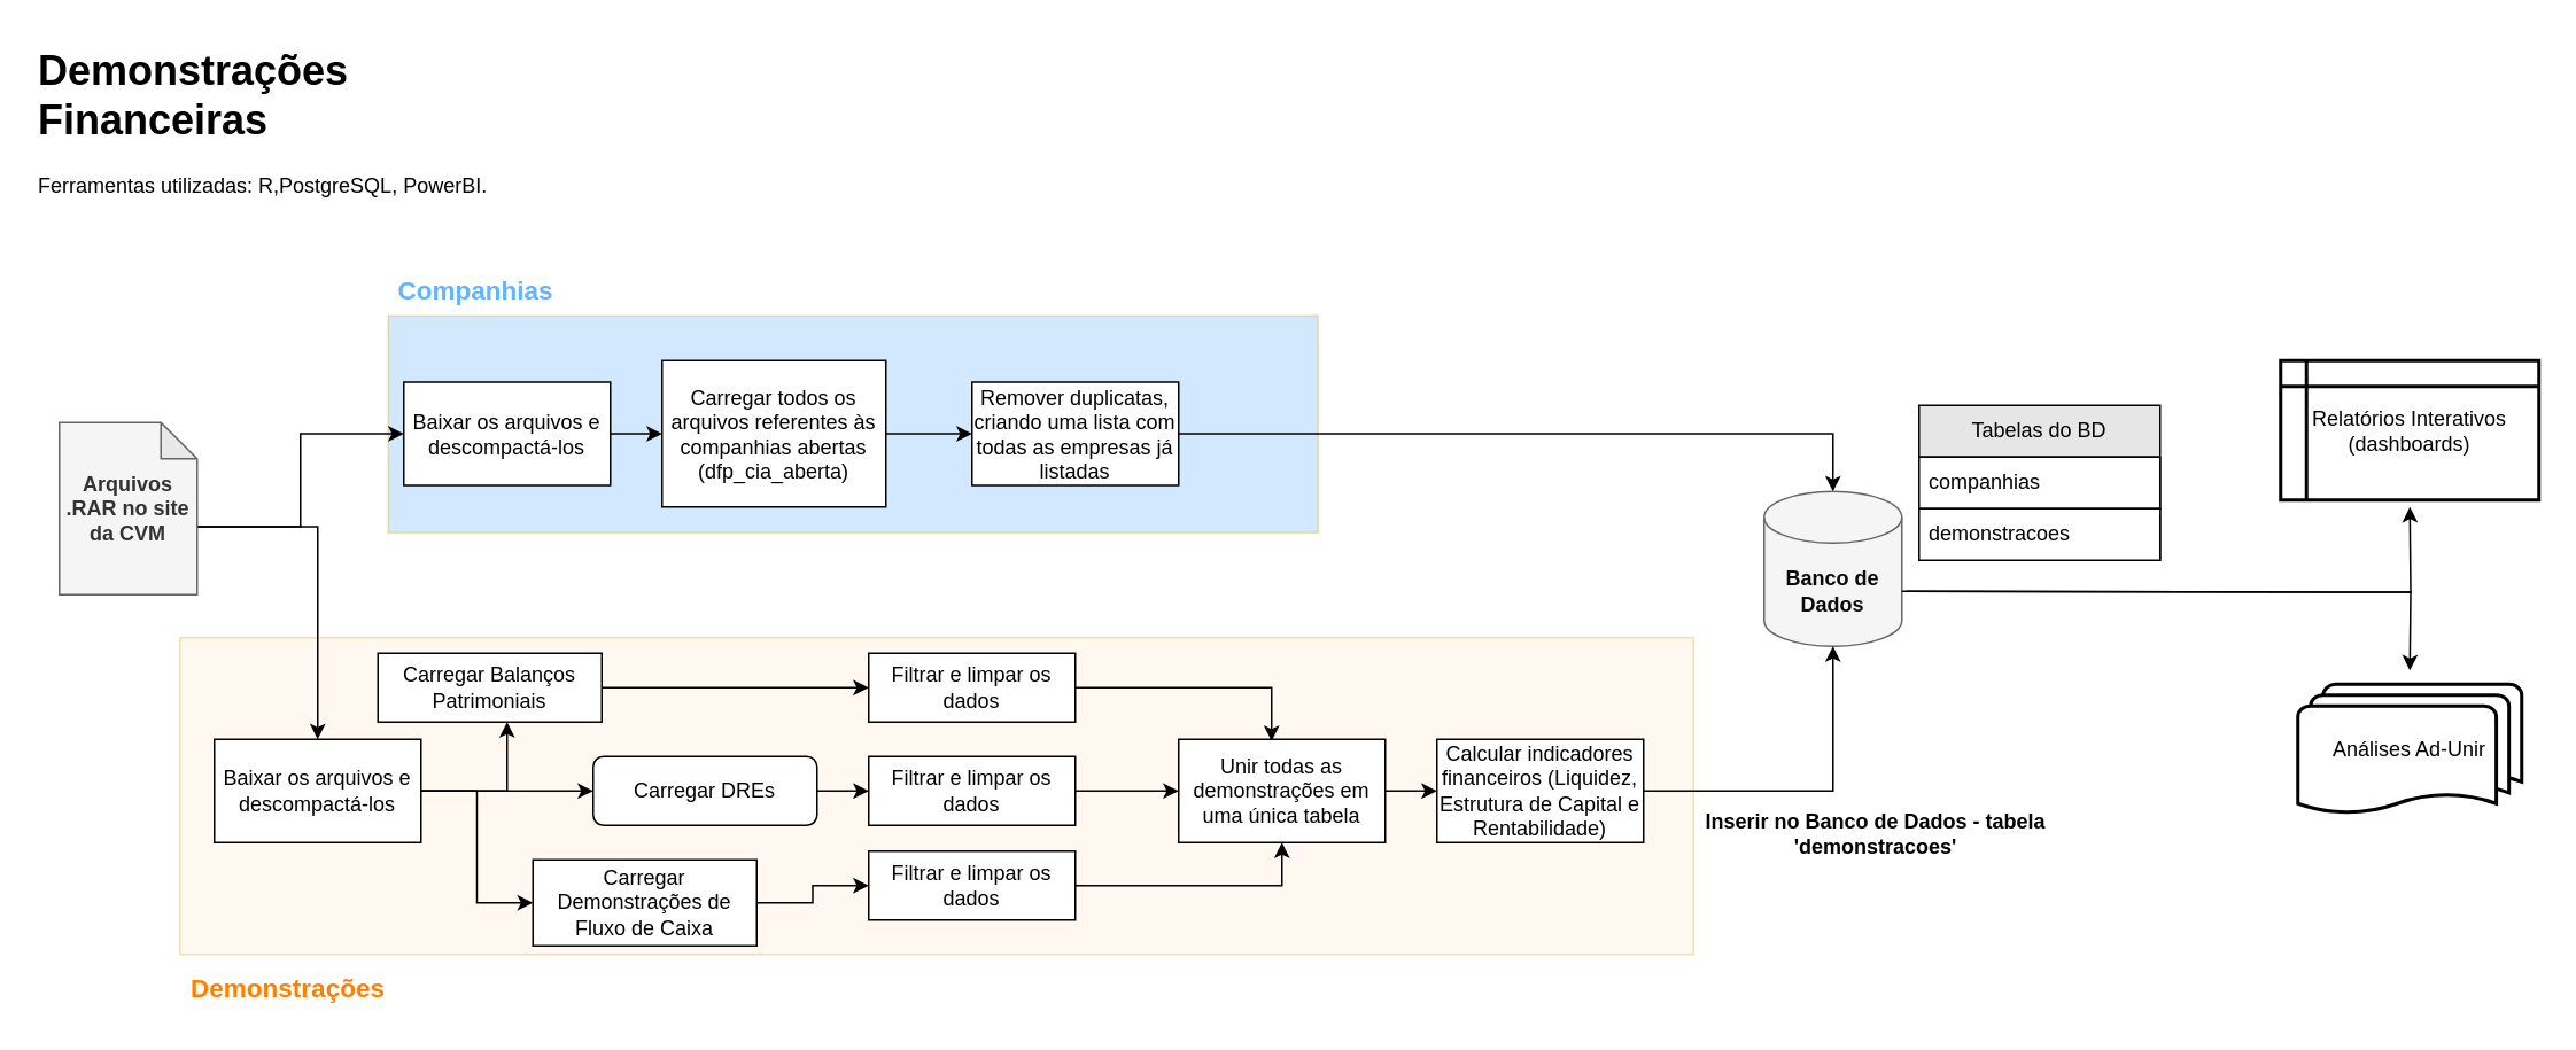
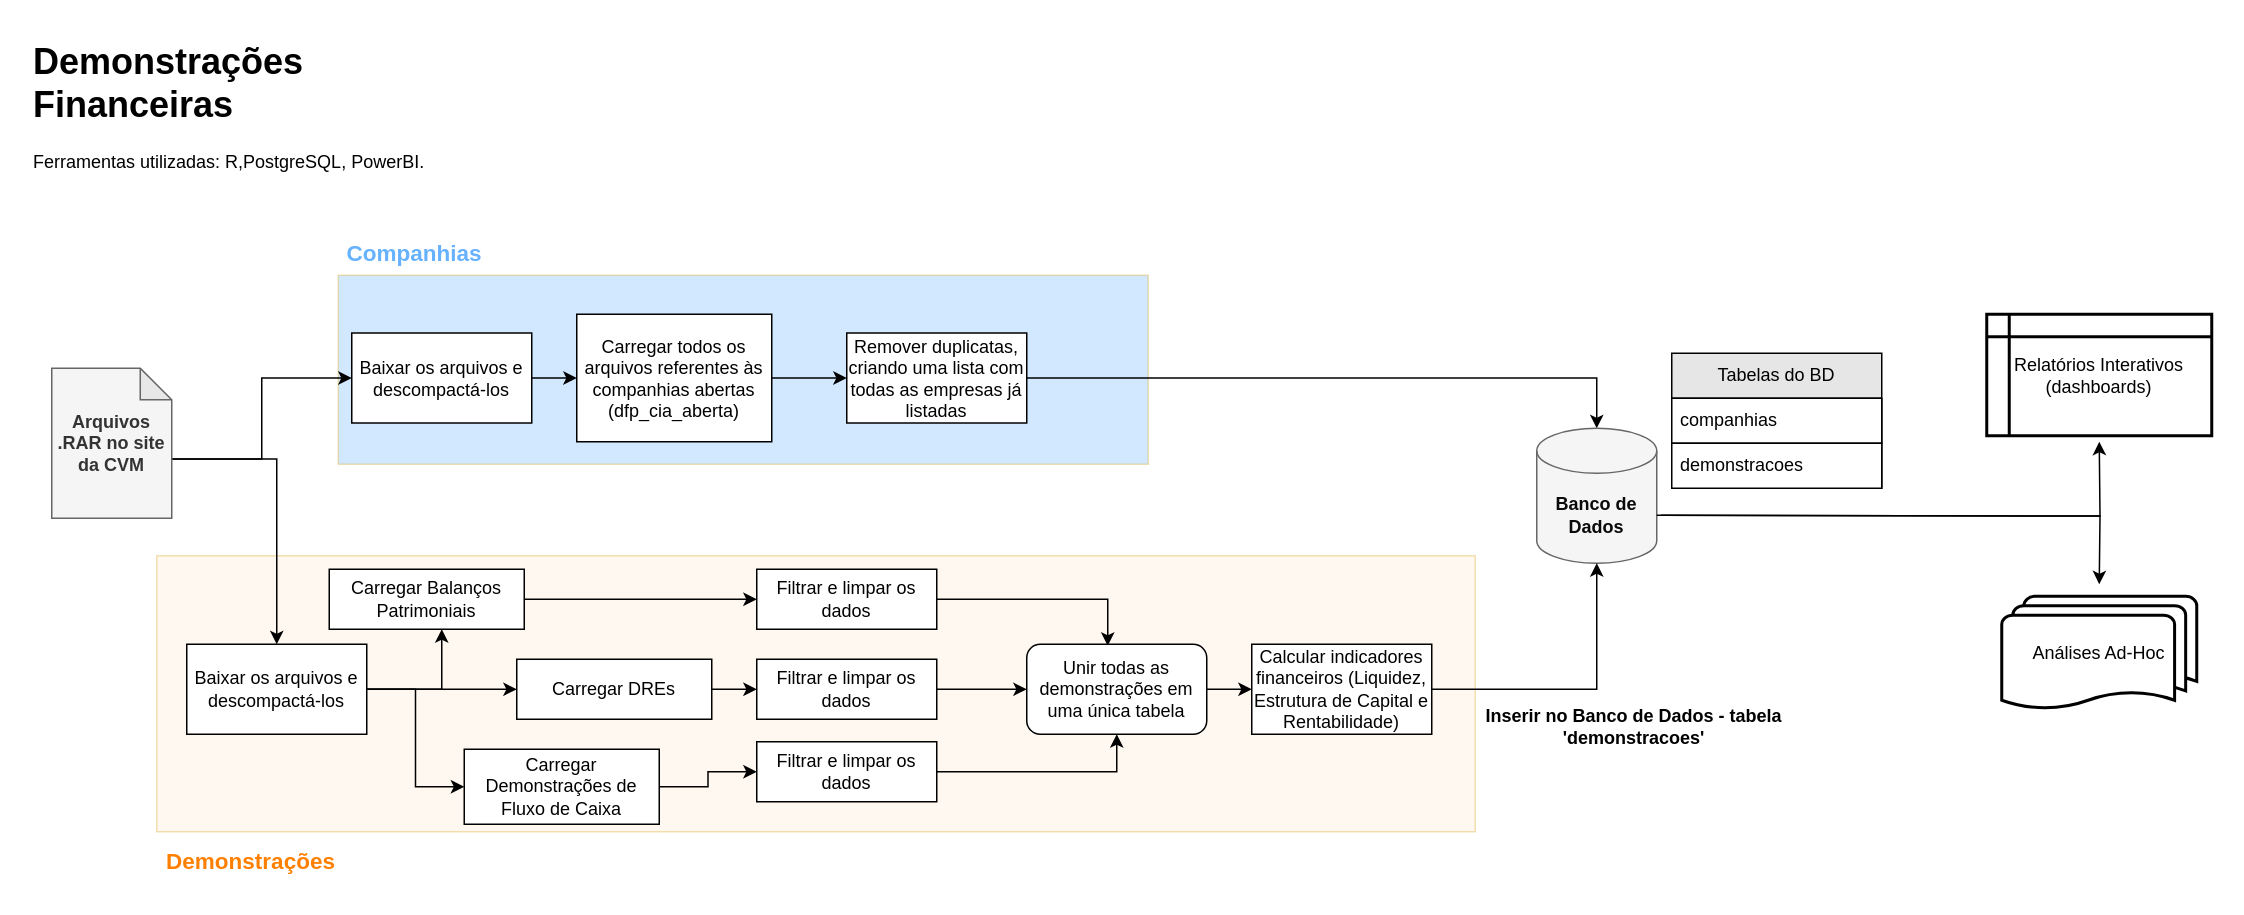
  <mxCell id="0" />
  <mxCell id="1" parent="0" />
  <mxCell id="2" value="" style="rounded=0;whiteSpace=wrap;html=1;fillColor=#66B2FF;strokeColor=#d79b00;fillStyle=solid;opacity=30;" parent="1" vertex="1"><mxGeometry x="225" y="183" width="540" height="126" as="geometry" /></mxCell>
  <mxCell id="3" value="" style="rounded=0;whiteSpace=wrap;html=1;fillColor=#ffe6cc;strokeColor=#d79b00;fillStyle=solid;opacity=30;" parent="1" vertex="1"><mxGeometry x="104" y="370" width="879" height="184" as="geometry" /></mxCell>
  <mxCell id="4" style="edgeStyle=orthogonalEdgeStyle;rounded=0;orthogonalLoop=1;jettySize=auto;html=1;exitX=0;exitY=0;exitDx=80;exitDy=60.5;exitPerimeter=0;entryX=0;entryY=0.5;entryDx=0;entryDy=0;curved=0;" parent="1" source="6" target="8" edge="1"><mxGeometry relative="1" as="geometry" /></mxCell>
  <mxCell id="5" style="edgeStyle=orthogonalEdgeStyle;orthogonalLoop=1;jettySize=auto;html=1;exitX=0;exitY=0;exitDx=80;exitDy=60.5;exitPerimeter=0;entryX=0.5;entryY=0;entryDx=0;entryDy=0;rounded=0;curved=0;" parent="1" source="6" target="19" edge="1"><mxGeometry relative="1" as="geometry" /></mxCell>
  <mxCell id="6" value="&lt;b&gt;Arquivos .RAR no site da CVM&lt;/b&gt;" style="shape=note;whiteSpace=wrap;html=1;backgroundOutline=1;darkOpacity=0.05;size=21;rounded=0;fillColor=#f5f5f5;strokeColor=#666666;fontColor=#333333;" parent="1" vertex="1"><mxGeometry x="34" y="245" width="80" height="100" as="geometry" /></mxCell>
  <mxCell id="7" style="edgeStyle=orthogonalEdgeStyle;rounded=0;orthogonalLoop=1;jettySize=auto;html=1;exitX=1;exitY=0.5;exitDx=0;exitDy=0;" parent="1" source="8" target="10" edge="1"><mxGeometry relative="1" as="geometry"><mxPoint x="374" y="264" as="targetPoint" /></mxGeometry></mxCell>
  <mxCell id="8" value="Baixar os arquivos e descompactá-los" style="rounded=0;whiteSpace=wrap;html=1;" parent="1" vertex="1"><mxGeometry x="234" y="221.5" width="120" height="60" as="geometry" /></mxCell>
  <mxCell id="9" style="edgeStyle=orthogonalEdgeStyle;rounded=0;orthogonalLoop=1;jettySize=auto;html=1;exitX=1;exitY=0.5;exitDx=0;exitDy=0;entryX=0;entryY=0.5;entryDx=0;entryDy=0;" parent="1" source="10" target="13" edge="1"><mxGeometry relative="1" as="geometry"><mxPoint x="554" y="264" as="targetPoint" /></mxGeometry></mxCell>
  <mxCell id="10" value="Carregar todos os arquivos referentes às companhias abertas (dfp_cia_aberta)" style="rounded=0;whiteSpace=wrap;html=1;" parent="1" vertex="1"><mxGeometry x="384" y="209" width="130" height="85" as="geometry" /></mxCell>
  <mxCell id="11" style="edgeStyle=orthogonalEdgeStyle;rounded=0;orthogonalLoop=1;jettySize=auto;html=1;exitX=1;exitY=0.5;exitDx=0;exitDy=0;" parent="1" source="13" edge="1"><mxGeometry relative="1" as="geometry"><mxPoint x="674" y="264" as="targetPoint" /></mxGeometry></mxCell>
  <mxCell id="12" style="edgeStyle=orthogonalEdgeStyle;rounded=0;orthogonalLoop=1;jettySize=auto;html=1;exitX=1;exitY=0.5;exitDx=0;exitDy=0;" parent="1" source="13" target="15" edge="1"><mxGeometry relative="1" as="geometry" /></mxCell>
  <mxCell id="13" value="Remover duplicatas, criando uma lista com todas as empresas já listadas" style="rounded=0;whiteSpace=wrap;html=1;" parent="1" vertex="1"><mxGeometry x="564" y="221.5" width="120" height="60" as="geometry" /></mxCell>
  <mxCell id="14" style="edgeStyle=orthogonalEdgeStyle;rounded=0;orthogonalLoop=1;jettySize=auto;html=1;exitX=1;exitY=0.5;exitDx=0;exitDy=0;exitPerimeter=0;" parent="1" edge="1"><mxGeometry relative="1" as="geometry"><mxPoint x="1107" y="343" as="sourcePoint" /><mxPoint x="1399" y="294" as="targetPoint" /></mxGeometry></mxCell>
  <mxCell id="15" value="&lt;font size=&quot;1&quot; color=&quot;#0a0a0a&quot;&gt;&lt;b style=&quot;font-size: 12px;&quot;&gt;Banco de Dados&lt;/b&gt;&lt;/font&gt;" style="shape=cylinder3;whiteSpace=wrap;html=1;boundedLbl=1;backgroundOutline=1;size=15;rounded=0;fillColor=#f5f5f5;fontColor=#333333;strokeColor=#666666;" parent="1" vertex="1"><mxGeometry x="1024" y="285" width="80" height="90" as="geometry" /></mxCell>
  <mxCell id="16" style="edgeStyle=orthogonalEdgeStyle;rounded=0;orthogonalLoop=1;jettySize=auto;html=1;exitX=1;exitY=0.5;exitDx=0;exitDy=0;" parent="1" source="19" target="21" edge="1"><mxGeometry relative="1" as="geometry"><mxPoint x="364" y="399" as="targetPoint" /><Array as="points"><mxPoint x="294" y="459" /><mxPoint x="294" y="399" /></Array></mxGeometry></mxCell>
  <mxCell id="17" style="edgeStyle=orthogonalEdgeStyle;rounded=0;orthogonalLoop=1;jettySize=auto;html=1;entryX=0;entryY=0.5;entryDx=0;entryDy=0;" parent="1" source="19" target="25" edge="1"><mxGeometry relative="1" as="geometry" /></mxCell>
  <mxCell id="18" style="edgeStyle=orthogonalEdgeStyle;rounded=0;orthogonalLoop=1;jettySize=auto;html=1;exitX=1;exitY=0.5;exitDx=0;exitDy=0;entryX=0;entryY=0.5;entryDx=0;entryDy=0;" parent="1" source="19" target="23" edge="1"><mxGeometry relative="1" as="geometry" /></mxCell>
  <mxCell id="19" value="Baixar os arquivos e descompactá-los" style="rounded=0;whiteSpace=wrap;html=1;" parent="1" vertex="1"><mxGeometry x="124" y="429" width="120" height="60" as="geometry" /></mxCell>
  <mxCell id="20" style="edgeStyle=orthogonalEdgeStyle;rounded=0;orthogonalLoop=1;jettySize=auto;html=1;exitX=1;exitY=0.5;exitDx=0;exitDy=0;" parent="1" source="21" target="27" edge="1"><mxGeometry relative="1" as="geometry"><mxPoint x="514" y="399" as="targetPoint" /></mxGeometry></mxCell>
  <mxCell id="21" value="Carregar Balanços Patrimoniais" style="rounded=0;whiteSpace=wrap;html=1;" parent="1" vertex="1"><mxGeometry x="219" y="379" width="130" height="40" as="geometry" /></mxCell>
  <mxCell id="22" style="edgeStyle=orthogonalEdgeStyle;rounded=0;orthogonalLoop=1;jettySize=auto;html=1;exitX=1;exitY=0.5;exitDx=0;exitDy=0;entryX=0;entryY=0.5;entryDx=0;entryDy=0;" parent="1" source="23" target="29" edge="1"><mxGeometry relative="1" as="geometry" /></mxCell>
- <mxCell id="23" value="Carregar DREs" style="whiteSpace=wrap;html=1;rounded=1;" parent="1" vertex="1"><mxGeometry x="344" y="439" width="130" height="40" as="geometry" /></mxCell>
+ <mxCell id="23" value="Carregar DREs" style="rounded=0;whiteSpace=wrap;html=1;" parent="1" vertex="1"><mxGeometry x="344" y="439" width="130" height="40" as="geometry" /></mxCell>
  <mxCell id="24" style="edgeStyle=orthogonalEdgeStyle;rounded=0;orthogonalLoop=1;jettySize=auto;html=1;exitX=1;exitY=0.5;exitDx=0;exitDy=0;entryX=0;entryY=0.5;entryDx=0;entryDy=0;" parent="1" source="25" target="31" edge="1"><mxGeometry relative="1" as="geometry" /></mxCell>
  <mxCell id="25" value="Carregar Demonstrações de Fluxo de Caixa" style="rounded=0;whiteSpace=wrap;html=1;" parent="1" vertex="1"><mxGeometry x="309" y="499" width="130" height="50" as="geometry" /></mxCell>
  <mxCell id="26" style="edgeStyle=orthogonalEdgeStyle;rounded=0;orthogonalLoop=1;jettySize=auto;html=1;exitX=1;exitY=0.5;exitDx=0;exitDy=0;entryX=0.45;entryY=0.017;entryDx=0;entryDy=0;entryPerimeter=0;" parent="1" source="27" target="33" edge="1"><mxGeometry relative="1" as="geometry"><mxPoint x="654" y="399" as="targetPoint" /></mxGeometry></mxCell>
  <mxCell id="27" value="Filtrar e limpar os dados" style="rounded=0;whiteSpace=wrap;html=1;" parent="1" vertex="1"><mxGeometry x="504" y="379" width="120" height="40" as="geometry" /></mxCell>
  <mxCell id="28" style="edgeStyle=orthogonalEdgeStyle;rounded=0;orthogonalLoop=1;jettySize=auto;html=1;exitX=1;exitY=0.5;exitDx=0;exitDy=0;entryX=0;entryY=0.5;entryDx=0;entryDy=0;" parent="1" source="29" target="33" edge="1"><mxGeometry relative="1" as="geometry"><mxPoint x="654" y="459" as="targetPoint" /></mxGeometry></mxCell>
  <mxCell id="29" value="Filtrar e limpar os dados" style="rounded=0;whiteSpace=wrap;html=1;" parent="1" vertex="1"><mxGeometry x="504" y="439" width="120" height="40" as="geometry" /></mxCell>
  <mxCell id="30" style="edgeStyle=orthogonalEdgeStyle;rounded=0;orthogonalLoop=1;jettySize=auto;html=1;exitX=1;exitY=0.5;exitDx=0;exitDy=0;entryX=0.5;entryY=1;entryDx=0;entryDy=0;" parent="1" source="31" target="33" edge="1"><mxGeometry relative="1" as="geometry"><mxPoint x="654" y="514" as="targetPoint" /></mxGeometry></mxCell>
  <mxCell id="31" value="Filtrar e limpar os dados" style="rounded=0;whiteSpace=wrap;html=1;" parent="1" vertex="1"><mxGeometry x="504" y="494" width="120" height="40" as="geometry" /></mxCell>
  <mxCell id="32" style="edgeStyle=orthogonalEdgeStyle;rounded=0;orthogonalLoop=1;jettySize=auto;html=1;exitX=1;exitY=0.5;exitDx=0;exitDy=0;" parent="1" source="33" target="34" edge="1"><mxGeometry relative="1" as="geometry"><mxPoint x="844" y="459" as="targetPoint" /></mxGeometry></mxCell>
- <mxCell id="33" value="Unir todas as demonstrações em uma única tabela" style="rounded=0;whiteSpace=wrap;html=1;" parent="1" vertex="1"><mxGeometry x="684" y="429" width="120" height="60" as="geometry" /></mxCell>
+ <mxCell id="33" value="Unir todas as demonstrações em uma única tabela" style="whiteSpace=wrap;html=1;rounded=1;" parent="1" vertex="1"><mxGeometry x="684" y="429" width="120" height="60" as="geometry" /></mxCell>
  <mxCell id="34" value="Calcular indicadores financeiros (Liquidez, Estrutura de Capital e Rentabilidade)" style="rounded=0;whiteSpace=wrap;html=1;" parent="1" vertex="1"><mxGeometry x="834" y="429" width="120" height="60" as="geometry" /></mxCell>
  <mxCell id="35" style="edgeStyle=orthogonalEdgeStyle;rounded=0;orthogonalLoop=1;jettySize=auto;html=1;exitX=1;exitY=0.5;exitDx=0;exitDy=0;entryX=0.5;entryY=1;entryDx=0;entryDy=0;entryPerimeter=0;" parent="1" source="34" target="15" edge="1"><mxGeometry relative="1" as="geometry" /></mxCell>
  <mxCell id="36" value="Tabelas do BD" style="swimlane;fontStyle=0;childLayout=stackLayout;horizontal=1;startSize=30;horizontalStack=0;resizeParent=1;resizeParentMax=0;resizeLast=0;collapsible=1;marginBottom=0;whiteSpace=wrap;html=1;rounded=0;fillColor=#E6E6E6;" parent="1" vertex="1"><mxGeometry x="1114" y="235" width="140" height="90" as="geometry" /></mxCell>
  <mxCell id="37" value="companhias" style="text;strokeColor=default;fillColor=#FFFFFF;align=left;verticalAlign=middle;spacingLeft=4;spacingRight=4;overflow=hidden;points=[[0,0.5],[1,0.5]];portConstraint=eastwest;rotatable=0;whiteSpace=wrap;html=1;rounded=0;" parent="36" vertex="1"><mxGeometry y="30" width="140" height="30" as="geometry" /></mxCell>
  <mxCell id="38" value="demonstracoes" style="text;strokeColor=default;fillColor=default;align=left;verticalAlign=middle;spacingLeft=4;spacingRight=4;overflow=hidden;points=[[0,0.5],[1,0.5]];portConstraint=eastwest;rotatable=0;whiteSpace=wrap;html=1;rounded=0;" parent="36" vertex="1"><mxGeometry y="60" width="140" height="30" as="geometry" /></mxCell>
  <mxCell id="39" value="&lt;b&gt;Inserir no Banco de Dados - tabela 'demonstracoes'&lt;/b&gt;" style="text;html=1;align=center;verticalAlign=middle;whiteSpace=wrap;rounded=0;" parent="1" vertex="1"><mxGeometry x="969" y="469" width="240" height="30" as="geometry" /></mxCell>
- <mxCell id="40" value="Análises Ad-Unir" style="strokeWidth=2;html=1;shape=mxgraph.flowchart.multi-document;whiteSpace=wrap;rounded=0;align=center;" parent="1" vertex="1"><mxGeometry x="1334" y="397" width="130" height="76" as="geometry" /></mxCell>
+ <mxCell id="40" value="Análises Ad-Hoc" style="strokeWidth=2;html=1;shape=mxgraph.flowchart.multi-document;whiteSpace=wrap;rounded=0;align=center;" parent="1" vertex="1"><mxGeometry x="1334" y="397" width="130" height="76" as="geometry" /></mxCell>
  <mxCell id="41" value="Relatórios Interativos (dashboards)" style="shape=internalStorage;whiteSpace=wrap;html=1;dx=15;dy=15;rounded=0;arcSize=8;strokeWidth=2;" parent="1" vertex="1"><mxGeometry x="1324" y="209" width="150" height="81" as="geometry" /></mxCell>
  <mxCell id="42" style="edgeStyle=orthogonalEdgeStyle;rounded=0;orthogonalLoop=1;jettySize=auto;html=1;exitX=1;exitY=0;exitDx=0;exitDy=60;exitPerimeter=0;entryX=0.5;entryY=0;entryDx=0;entryDy=0;entryPerimeter=0;" parent="1" edge="1"><mxGeometry relative="1" as="geometry"><mxPoint x="1104" y="343" as="sourcePoint" /><mxPoint x="1399" y="389" as="targetPoint" /></mxGeometry></mxCell>
  <mxCell id="43" value="&lt;b&gt;&lt;font color=&quot;#66b2ff&quot; style=&quot;font-size: 15px;&quot;&gt;Companhias&lt;/font&gt;&lt;/b&gt;" style="text;html=1;align=center;verticalAlign=middle;whiteSpace=wrap;rounded=0;" parent="1" vertex="1"><mxGeometry x="246" y="153" width="60" height="30" as="geometry" /></mxCell>
  <mxCell id="44" value="&lt;b&gt;&lt;font color=&quot;#ff8000&quot; style=&quot;font-size: 15px;&quot;&gt;Demonstrações&lt;/font&gt;&lt;/b&gt;" style="text;html=1;align=center;verticalAlign=middle;whiteSpace=wrap;rounded=0;" parent="1" vertex="1"><mxGeometry x="137" y="558" width="60" height="30" as="geometry" /></mxCell>
  <mxCell id="45" value="&lt;h1 style=&quot;margin-top: 0px;&quot;&gt;Demonstrações Financeiras&lt;/h1&gt;&lt;p&gt;Ferramentas utilizadas: R,PostgreSQL, PowerBI.&lt;/p&gt;" style="text;html=1;whiteSpace=wrap;overflow=hidden;rounded=0;" parent="1" vertex="1"><mxGeometry x="20" y="20" width="301" height="120" as="geometry" /></mxCell>
